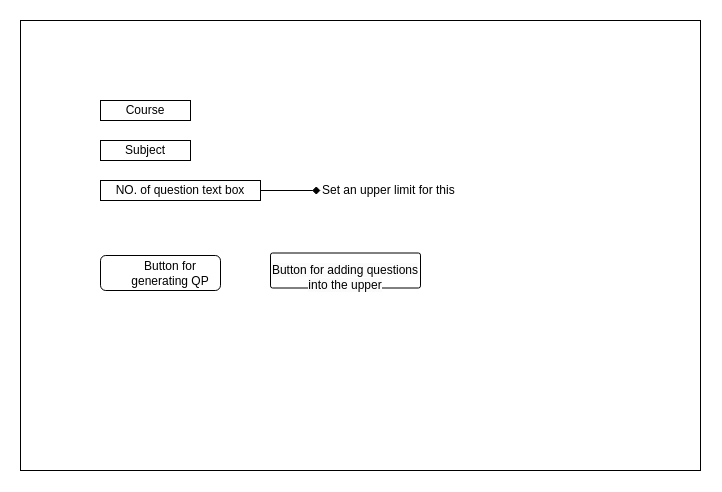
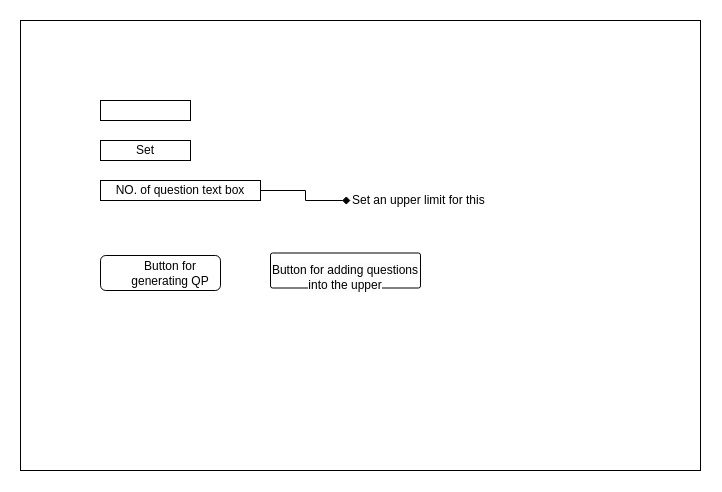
  <mxCell id="0" />
  <mxCell id="1" parent="0" />
  <mxCell id="2" value="" style="rounded=0;whiteSpace=wrap;html=1;" vertex="1" parent="1"><mxGeometry x="20" y="20" width="680" height="450" as="geometry" /></mxCell>
  <mxCell id="3" value="" style="rounded=0;whiteSpace=wrap;html=1;" vertex="1" parent="1"><mxGeometry x="100" y="100" width="90" height="20" as="geometry" /></mxCell>
- <mxCell id="4" value="Course" style="text;strokeColor=none;align=center;fillColor=none;html=1;verticalAlign=middle;whiteSpace=wrap;rounded=0;" vertex="1" parent="1"><mxGeometry x="100" y="100" width="90" height="20" as="geometry" /></mxCell>
  <mxCell id="5" value="" style="rounded=0;whiteSpace=wrap;html=1;" vertex="1" parent="1"><mxGeometry x="100" y="140" width="90" height="20" as="geometry" /></mxCell>
- <mxCell id="6" value="Subject" style="text;strokeColor=none;align=center;fillColor=none;html=1;verticalAlign=middle;whiteSpace=wrap;rounded=0;" vertex="1" parent="1"><mxGeometry x="100" y="140" width="90" height="20" as="geometry" /></mxCell>
+ <mxCell id="6" value="Set" style="text;strokeColor=none;align=center;fillColor=none;html=1;verticalAlign=middle;whiteSpace=wrap;rounded=0;" vertex="1" parent="1"><mxGeometry x="100" y="140" width="90" height="20" as="geometry" /></mxCell>
  <mxCell id="7" value="" style="rounded=0;whiteSpace=wrap;html=1;" vertex="1" parent="1"><mxGeometry x="100" y="180" width="160" height="20" as="geometry" /></mxCell>
  <mxCell id="8" style="edgeStyle=orthogonalEdgeStyle;rounded=0;orthogonalLoop=1;jettySize=auto;html=1;exitX=1;exitY=0.5;exitDx=0;exitDy=0;endArrow=diamond;" edge="1" parent="1" source="9" target="10"><mxGeometry relative="1" as="geometry" /></mxCell>
  <mxCell id="9" value="NO. of question text box" style="text;strokeColor=none;align=center;fillColor=none;html=1;verticalAlign=middle;whiteSpace=wrap;rounded=0;" vertex="1" parent="1"><mxGeometry x="100" y="180" width="160" height="20" as="geometry" /></mxCell>
- <mxCell id="10" value="Set an upper limit for this&amp;nbsp;" style="text;strokeColor=none;align=center;fillColor=none;html=1;verticalAlign=middle;whiteSpace=wrap;rounded=0;" vertex="1" parent="1"><mxGeometry x="320" y="175" width="140" height="30" as="geometry" /></mxCell>
+ <mxCell id="10" value="Set an upper limit for this&amp;nbsp;" style="text;strokeColor=none;align=center;fillColor=none;html=1;verticalAlign=middle;whiteSpace=wrap;rounded=0;" vertex="1" parent="1"><mxGeometry x="350" y="185" width="140" height="30" as="geometry" /></mxCell>
  <mxCell id="11" value="" style="rounded=1;whiteSpace=wrap;html=1;" vertex="1" parent="1"><mxGeometry x="100" y="255" width="120" height="35" as="geometry" /></mxCell>
  <mxCell id="12" value="Button for generating QP" style="text;strokeColor=none;align=center;fillColor=none;html=1;verticalAlign=middle;whiteSpace=wrap;rounded=0;" vertex="1" parent="1"><mxGeometry x="125" y="257.5" width="90" height="30" as="geometry" /></mxCell>
  <mxCell id="13" value="&lt;br&gt;&lt;br style=&quot;border-color: var(--border-color); color: rgb(0, 0, 0); font-family: Helvetica; font-size: 12px; font-style: normal; font-variant-ligatures: normal; font-variant-caps: normal; font-weight: 400; letter-spacing: normal; orphans: 2; text-align: center; text-indent: 0px; text-transform: none; widows: 2; word-spacing: 0px; -webkit-text-stroke-width: 0px; background-color: rgb(251, 251, 251); text-decoration-thickness: initial; text-decoration-style: initial; text-decoration-color: initial;&quot;&gt;&lt;span style=&quot;border-color: var(--border-color); color: rgb(0, 0, 0); font-family: Helvetica; font-size: 12px; font-style: normal; font-variant-ligatures: normal; font-variant-caps: normal; font-weight: 400; letter-spacing: normal; orphans: 2; text-align: center; text-indent: 0px; text-transform: none; widows: 2; word-spacing: 0px; -webkit-text-stroke-width: 0px; text-decoration-thickness: initial; text-decoration-style: initial; text-decoration-color: initial; background-color: rgb(251, 251, 251); float: none; display: inline !important;&quot;&gt;Button for adding questions into the upper&lt;/span&gt;&lt;br style=&quot;border-color: var(--border-color); color: rgb(0, 0, 0); font-family: Helvetica; font-size: 12px; font-style: normal; font-variant-ligatures: normal; font-variant-caps: normal; font-weight: 400; letter-spacing: normal; orphans: 2; text-align: center; text-indent: 0px; text-transform: none; widows: 2; word-spacing: 0px; -webkit-text-stroke-width: 0px; background-color: rgb(251, 251, 251); text-decoration-thickness: initial; text-decoration-style: initial; text-decoration-color: initial;&quot;&gt;&lt;br&gt;" style="rounded=1;whiteSpace=wrap;html=1;arcSize=6;" vertex="1" parent="1"><mxGeometry x="270" y="252.5" width="150" height="35" as="geometry" /></mxCell>
